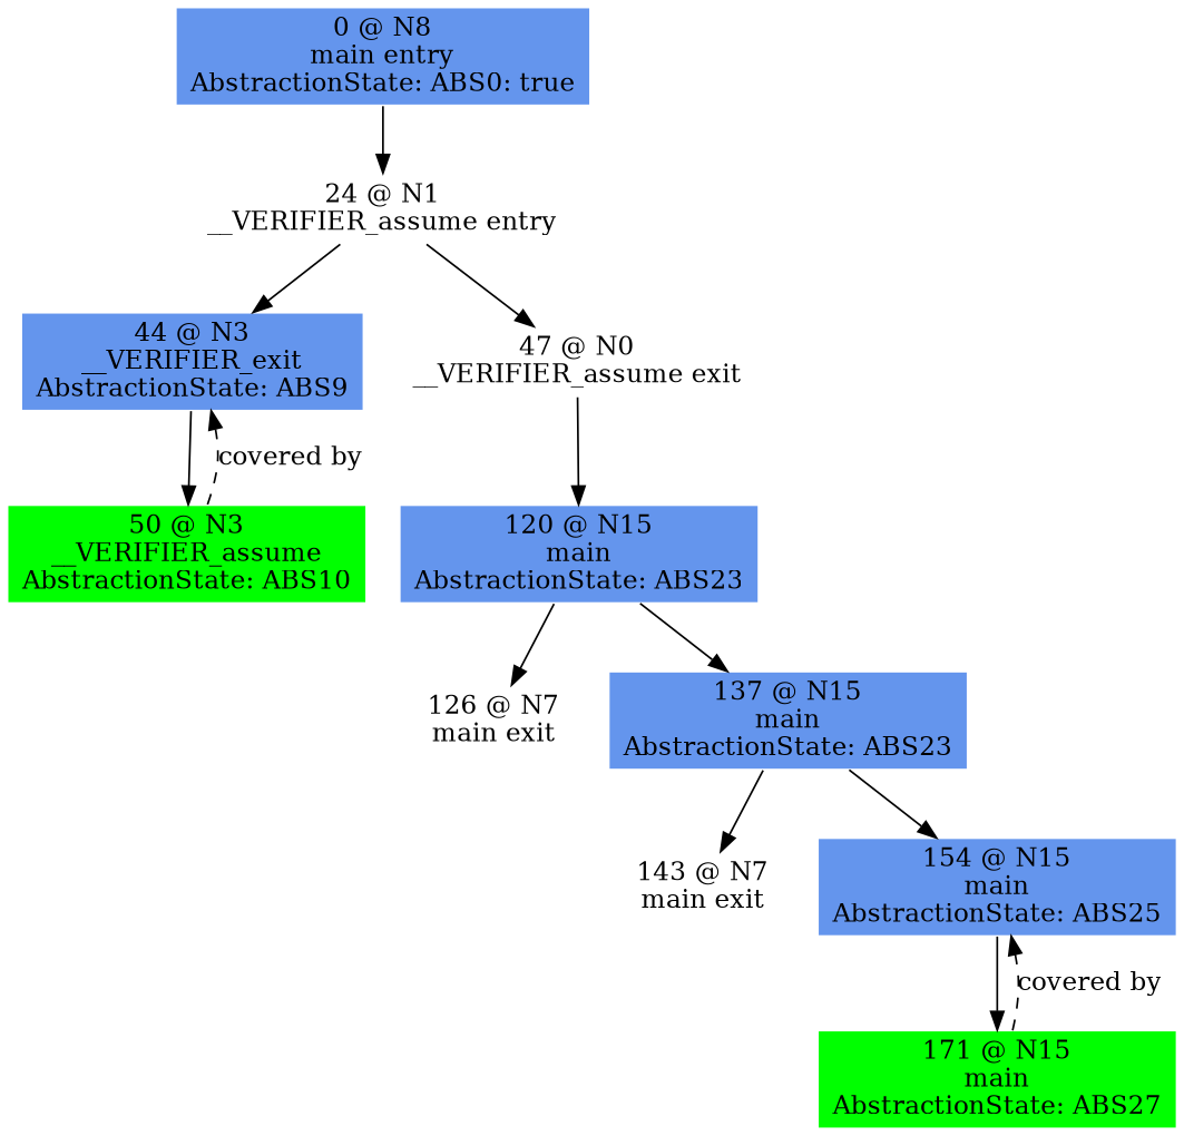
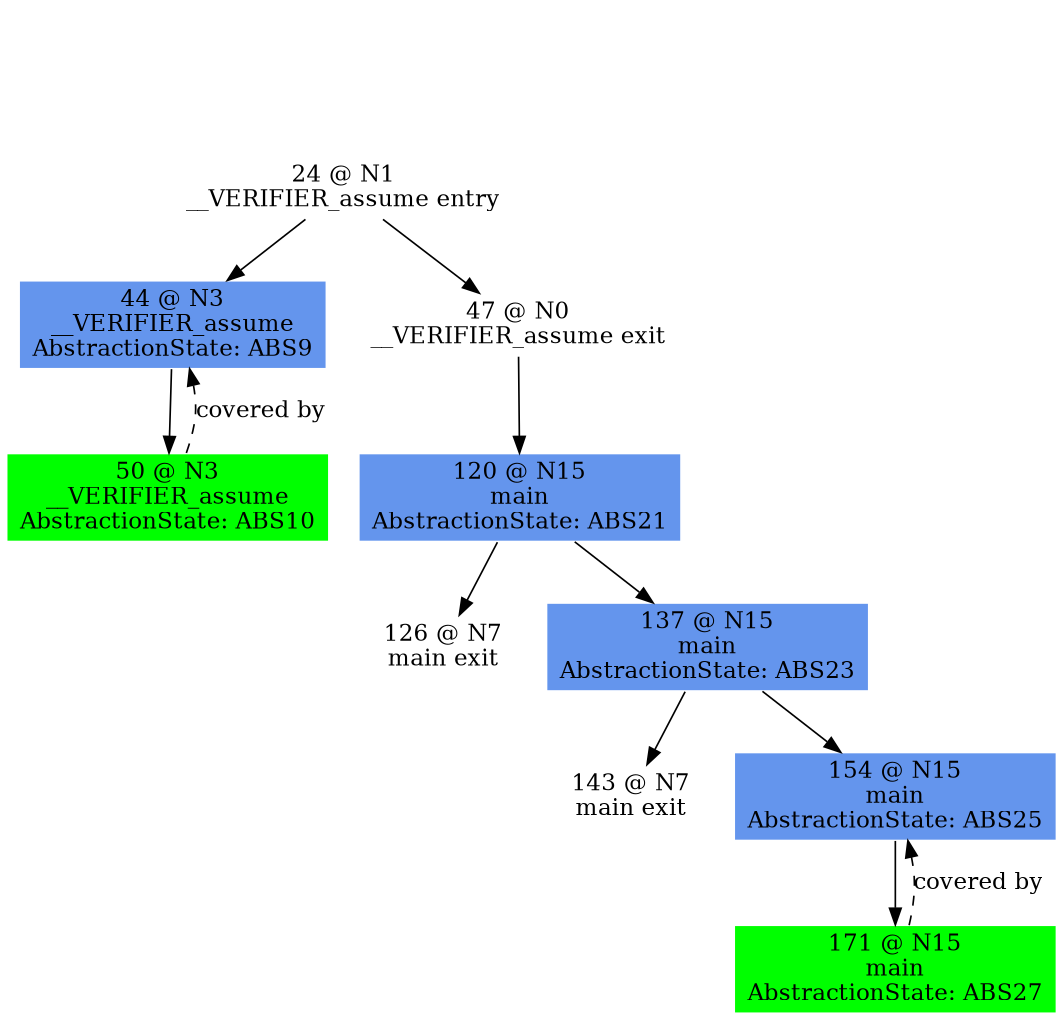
  digraph {
    node [color=white fillcolor=cornflowerblue shape=box style=filled]
-   n1 [label="0 @ N8\nmain entry\nAbstractionState: ABS0: true\n"]
    n2 [label="24 @ N1\n__VERIFIER_assume entry\n" fillcolor=""]
-   n3 [label="44 @ N3\n__VERIFIER_exit\nAbstractionState: ABS9\n"]
+   n3 [label="44 @ N3\n__VERIFIER_assume\nAbstractionState: ABS9\n"]
    n4 [label="47 @ N0\n__VERIFIER_assume exit\n" fillcolor=""]
    n5 [fillcolor=green label="50 @ N3\n__VERIFIER_assume\nAbstractionState: ABS10\n"]
-   n6 [label="120 @ N15\nmain\nAbstractionState: ABS23\n"]
+   n6 [label="120 @ N15\nmain\nAbstractionState: ABS21\n"]
    n7 [label="126 @ N7\nmain exit\n" fillcolor=""]
    n8 [label="137 @ N15\nmain\nAbstractionState: ABS23\n"]
    n9 [label="143 @ N7\nmain exit\n" fillcolor=""]
    n10 [label="154 @ N15\nmain\nAbstractionState: ABS25\n"]
    n11 [fillcolor=green label="171 @ N15\nmain\nAbstractionState: ABS27\n"]
-   n1 -> n2
    n2 -> n3
    n2 -> n4
    n3 -> n5
    n4 -> n6
    n5 -> n3 [label="covered by" style=dashed weight=0]
    n6 -> n7
    n6 -> n8
    n8 -> n9
    n8 -> n10
    n10 -> n11
    n11 -> n10 [label="covered by" style=dashed weight=0]
  }
